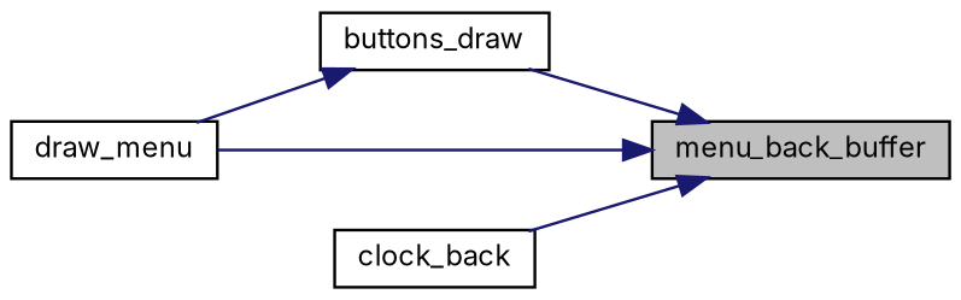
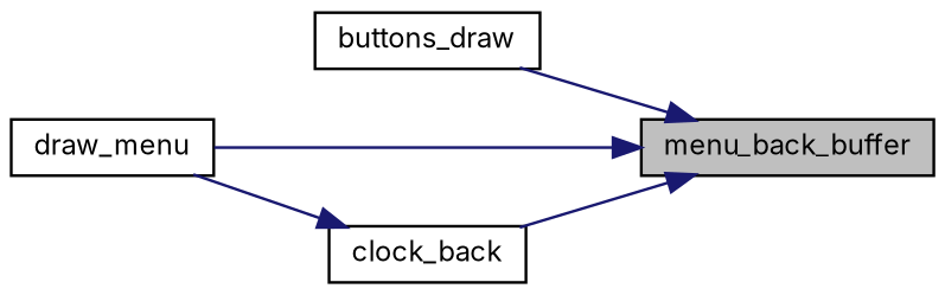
  digraph {
    fontname=Inter
    rankdir=RL
    node [color=black fillcolor=white fontname=Inter fontsize=10 shape=record style=filled]
    edge [color=midnightblue dir=back fontname=Inter fontsize=10 labelfontname=Helvetica labelfontsize=10 style=solid]
    n1 [fillcolor=grey75 fontcolor=black height=0.2 label=menu_back_buffer width=0.4]
    n2 [height=0.2 label=buttons_draw width=0.4]
    n3 [height=0.2 label=draw_menu width=0.4]
    n4 [height=0.2 label=clock_back width=0.4]
    n1 -> n2
    n1 -> n3
    n1 -> n4
-   n2 -> n3
+   n4 -> n3
  }
